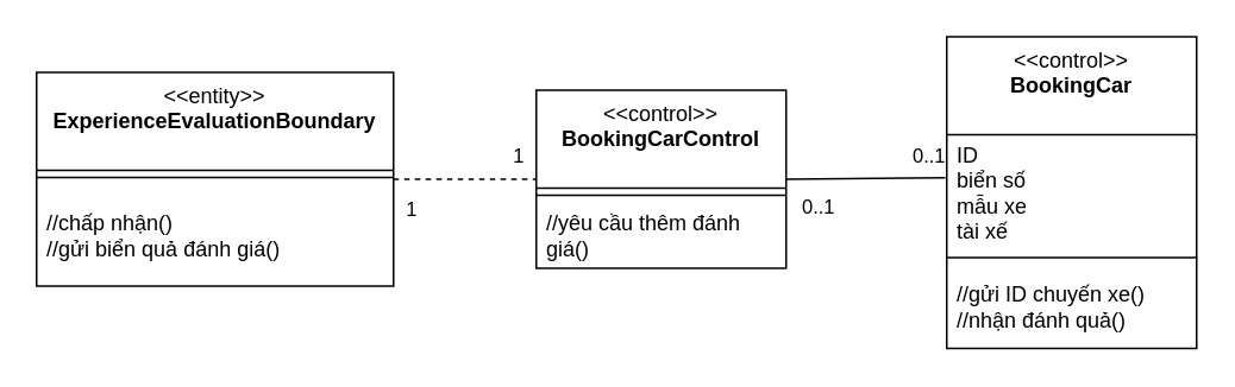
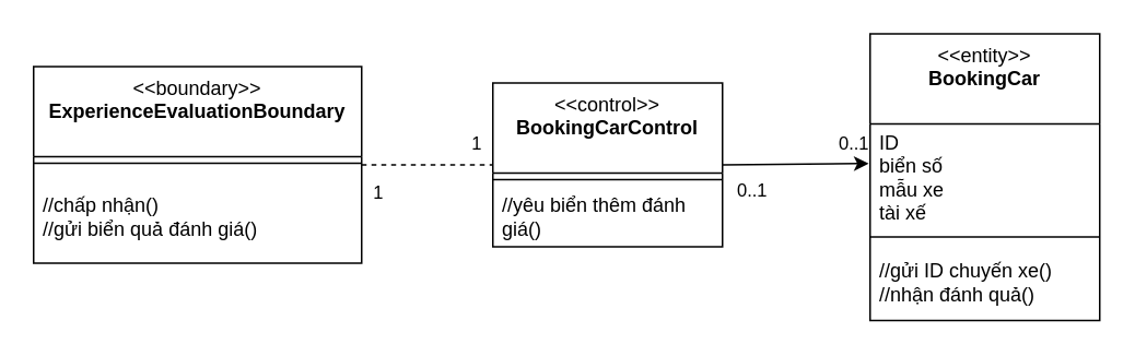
  <mxCell id="0" />
  <mxCell id="1" parent="0" />
- <mxCell id="2" value="&amp;lt;&amp;lt;entity&amp;gt;&amp;gt;&lt;br&gt;&lt;b&gt;ExperienceEvaluationBoundary&lt;/b&gt;" style="swimlane;fontStyle=0;align=center;verticalAlign=top;childLayout=stackLayout;horizontal=1;startSize=55;horizontalStack=0;resizeParent=1;resizeParentMax=0;resizeLast=0;collapsible=0;marginBottom=0;html=1;whiteSpace=wrap;" vertex="1" parent="1"><mxGeometry x="20" y="40" width="200" height="120" as="geometry" /></mxCell>
+ <mxCell id="2" value="&amp;lt;&amp;lt;boundary&amp;gt;&amp;gt;&lt;br&gt;&lt;b&gt;ExperienceEvaluationBoundary&lt;/b&gt;" style="swimlane;fontStyle=0;align=center;verticalAlign=top;childLayout=stackLayout;horizontal=1;startSize=55;horizontalStack=0;resizeParent=1;resizeParentMax=0;resizeLast=0;collapsible=0;marginBottom=0;html=1;whiteSpace=wrap;" vertex="1" parent="1"><mxGeometry x="20" y="40" width="200" height="120" as="geometry" /></mxCell>
  <mxCell id="3" value="" style="line;strokeWidth=1;fillColor=none;align=left;verticalAlign=middle;spacingTop=-1;spacingLeft=3;spacingRight=3;rotatable=0;labelPosition=right;points=[];portConstraint=eastwest;" vertex="1" parent="2"><mxGeometry y="55" width="200" height="8" as="geometry" /></mxCell>
  <mxCell id="4" value="//chấp nhận()&lt;div&gt;//gửi biển quả đánh giá()&lt;/div&gt;" style="text;html=1;strokeColor=none;fillColor=none;align=left;verticalAlign=middle;spacingLeft=4;spacingRight=4;overflow=hidden;rotatable=0;points=[[0,0.5],[1,0.5]];portConstraint=eastwest;whiteSpace=wrap;" vertex="1" parent="2"><mxGeometry y="63" width="200" height="57" as="geometry" /></mxCell>
  <mxCell id="5" value="&amp;lt;&amp;lt;control&amp;gt;&amp;gt;&lt;br&gt;&lt;b&gt;BookingCarControl&lt;/b&gt;" style="swimlane;fontStyle=0;align=center;verticalAlign=top;childLayout=stackLayout;horizontal=1;startSize=55;horizontalStack=0;resizeParent=1;resizeParentMax=0;resizeLast=0;collapsible=0;marginBottom=0;html=1;whiteSpace=wrap;" vertex="1" parent="1"><mxGeometry x="300" y="50" width="140" height="100" as="geometry" /></mxCell>
  <mxCell id="6" value="" style="line;strokeWidth=1;fillColor=none;align=left;verticalAlign=middle;spacingTop=-1;spacingLeft=3;spacingRight=3;rotatable=0;labelPosition=right;points=[];portConstraint=eastwest;" vertex="1" parent="5"><mxGeometry y="55" width="140" height="8" as="geometry" /></mxCell>
- <mxCell id="7" value="//yêu cầu thêm đánh giá()" style="text;html=1;strokeColor=none;fillColor=none;align=left;verticalAlign=middle;spacingLeft=4;spacingRight=4;overflow=hidden;rotatable=0;points=[[0,0.5],[1,0.5]];portConstraint=eastwest;whiteSpace=wrap;" vertex="1" parent="5"><mxGeometry y="63" width="140" height="37" as="geometry" /></mxCell>
- <mxCell id="8" value="&amp;lt;&amp;lt;control&amp;gt;&amp;gt;&lt;br&gt;&lt;b&gt;BookingCar&lt;/b&gt;" style="swimlane;fontStyle=0;align=center;verticalAlign=top;childLayout=stackLayout;horizontal=1;startSize=55;horizontalStack=0;resizeParent=1;resizeParentMax=0;resizeLast=0;collapsible=0;marginBottom=0;html=1;whiteSpace=wrap;" vertex="1" parent="1"><mxGeometry x="530" y="20" width="140" height="175" as="geometry" /></mxCell>
+ <mxCell id="7" value="//yêu biển thêm đánh giá()" style="text;html=1;strokeColor=none;fillColor=none;align=left;verticalAlign=middle;spacingLeft=4;spacingRight=4;overflow=hidden;rotatable=0;points=[[0,0.5],[1,0.5]];portConstraint=eastwest;whiteSpace=wrap;" vertex="1" parent="5"><mxGeometry y="63" width="140" height="37" as="geometry" /></mxCell>
+ <mxCell id="8" value="&amp;lt;&amp;lt;entity&amp;gt;&amp;gt;&lt;br&gt;&lt;b&gt;BookingCar&lt;/b&gt;" style="swimlane;fontStyle=0;align=center;verticalAlign=top;childLayout=stackLayout;horizontal=1;startSize=55;horizontalStack=0;resizeParent=1;resizeParentMax=0;resizeLast=0;collapsible=0;marginBottom=0;html=1;whiteSpace=wrap;" vertex="1" parent="1"><mxGeometry x="530" y="20" width="140" height="175" as="geometry" /></mxCell>
  <mxCell id="9" value="ID&lt;div&gt;biển số&lt;/div&gt;&lt;div&gt;mẫu xe&lt;/div&gt;&lt;div&gt;tài xế&lt;/div&gt;" style="text;html=1;strokeColor=none;fillColor=none;align=left;verticalAlign=middle;spacingLeft=4;spacingRight=4;overflow=hidden;rotatable=0;points=[[0,0.5],[1,0.5]];portConstraint=eastwest;whiteSpace=wrap;" vertex="1" parent="8"><mxGeometry y="55" width="140" height="65" as="geometry" /></mxCell>
  <mxCell id="10" value="" style="line;strokeWidth=1;fillColor=none;align=left;verticalAlign=middle;spacingTop=-1;spacingLeft=3;spacingRight=3;rotatable=0;labelPosition=right;points=[];portConstraint=eastwest;" vertex="1" parent="8"><mxGeometry y="120" width="140" height="8" as="geometry" /></mxCell>
  <mxCell id="11" value="//gửi ID chuyến xe()&lt;div&gt;//nhận đánh quả()&lt;/div&gt;" style="text;html=1;strokeColor=none;fillColor=none;align=left;verticalAlign=middle;spacingLeft=4;spacingRight=4;overflow=hidden;rotatable=0;points=[[0,0.5],[1,0.5]];portConstraint=eastwest;whiteSpace=wrap;" vertex="1" parent="8"><mxGeometry y="128" width="140" height="47" as="geometry" /></mxCell>
  <mxCell id="12" value="" style="endArrow=none;html=1;rounded=0;entryX=0;entryY=0.5;entryDx=0;entryDy=0;exitX=1;exitY=0.5;exitDx=0;exitDy=0;dashed=1;" edge="1" parent="1" source="2" target="5"><mxGeometry width="50" height="50" relative="1" as="geometry"><mxPoint x="310" y="190" as="sourcePoint" /><mxPoint x="360" y="140" as="targetPoint" /></mxGeometry></mxCell>
- <mxCell id="13" value="" style="endArrow=none;html=1;rounded=0;entryX=-0.006;entryY=0.372;entryDx=0;entryDy=0;entryPerimeter=0;exitX=1;exitY=0.5;exitDx=0;exitDy=0;" edge="1" parent="1" source="5" target="9"><mxGeometry width="50" height="50" relative="1" as="geometry"><mxPoint x="450" y="108.69" as="sourcePoint" /><mxPoint x="540" y="106.31" as="targetPoint" /></mxGeometry></mxCell>
+ <mxCell id="13" value="" style="endArrow=classic;html=1;rounded=0;entryX=-0.006;entryY=0.372;entryDx=0;entryDy=0;entryPerimeter=0;exitX=1;exitY=0.5;exitDx=0;exitDy=0;" edge="1" parent="1" source="5" target="9"><mxGeometry width="50" height="50" relative="1" as="geometry"><mxPoint x="450" y="108.69" as="sourcePoint" /><mxPoint x="540" y="106.31" as="targetPoint" /></mxGeometry></mxCell>
  <mxCell id="14" value="1" style="edgeLabel;html=1;align=center;verticalAlign=middle;resizable=0;points=[];rotation=0;" vertex="1" connectable="0" parent="1"><mxGeometry x="270" y="100" as="geometry"><mxPoint x="19" y="-14" as="offset" /></mxGeometry></mxCell>
  <mxCell id="15" value="1" style="edgeLabel;html=1;align=center;verticalAlign=middle;resizable=0;points=[];rotation=0;" vertex="1" connectable="0" parent="1"><mxGeometry x="210" y="130" as="geometry"><mxPoint x="19" y="-14" as="offset" /></mxGeometry></mxCell>
  <mxCell id="16" value="0..1" style="edgeLabel;html=1;align=center;verticalAlign=middle;resizable=0;points=[];rotation=0;" vertex="1" connectable="0" parent="1"><mxGeometry x="420" y="130" as="geometry"><mxPoint x="37" y="-15" as="offset" /></mxGeometry></mxCell>
  <mxCell id="17" value="0..1" style="edgeLabel;html=1;align=center;verticalAlign=middle;resizable=0;points=[];rotation=0;" vertex="1" connectable="0" parent="1"><mxGeometry x="500" y="100" as="geometry"><mxPoint x="19" y="-14" as="offset" /></mxGeometry></mxCell>
